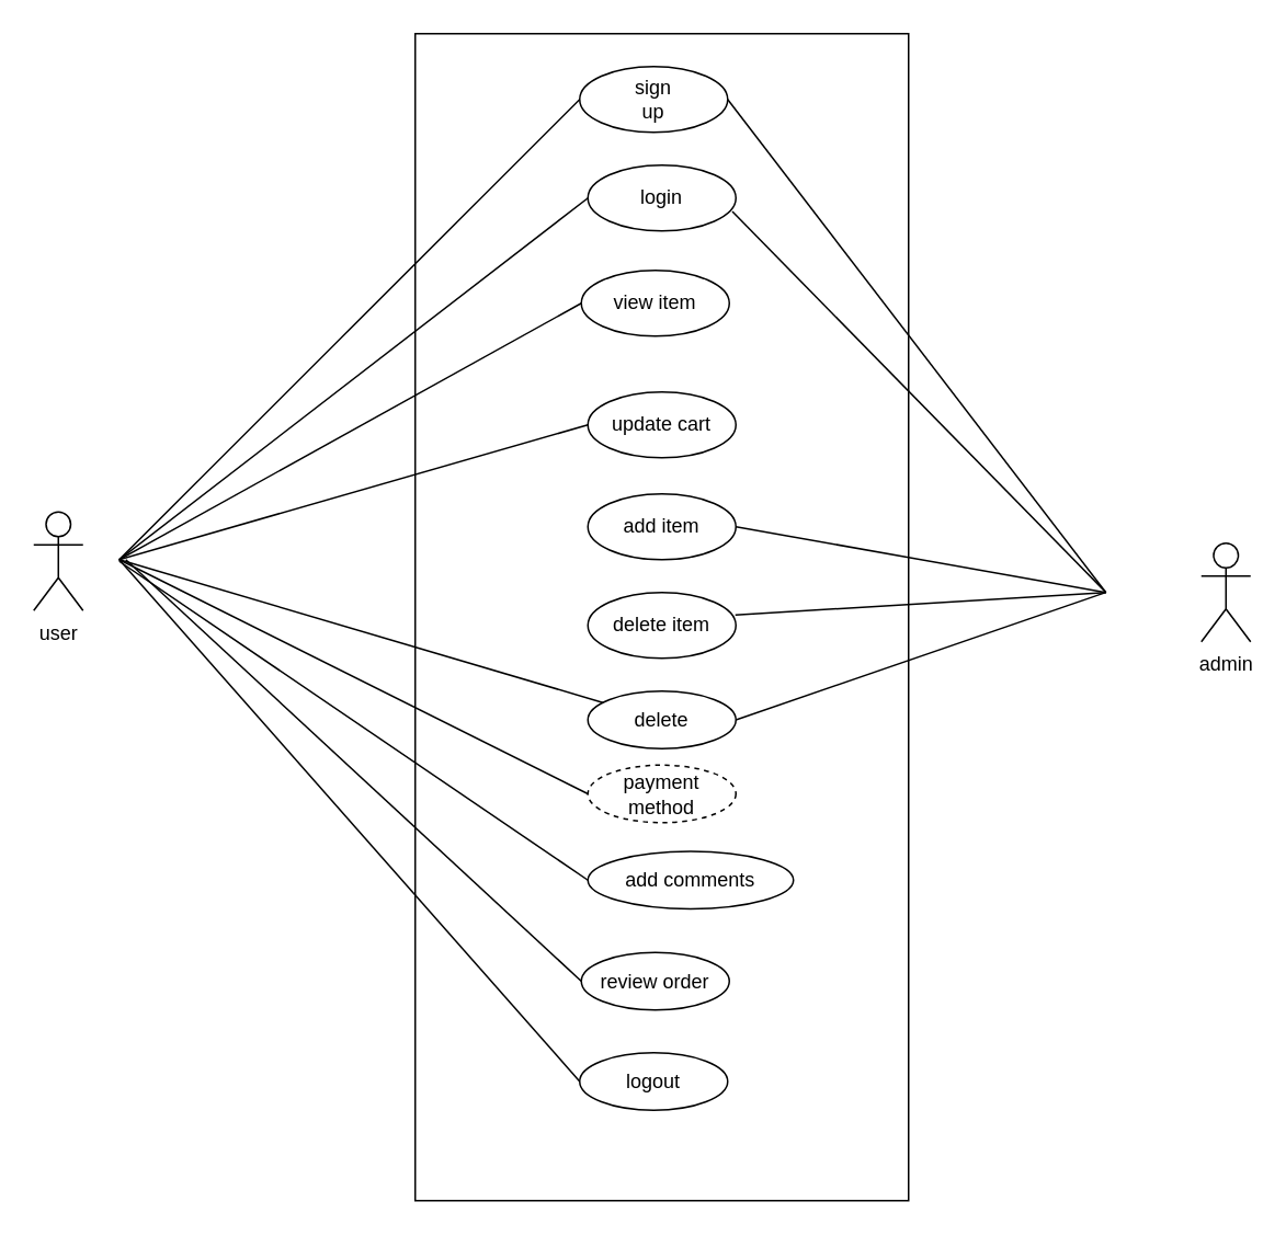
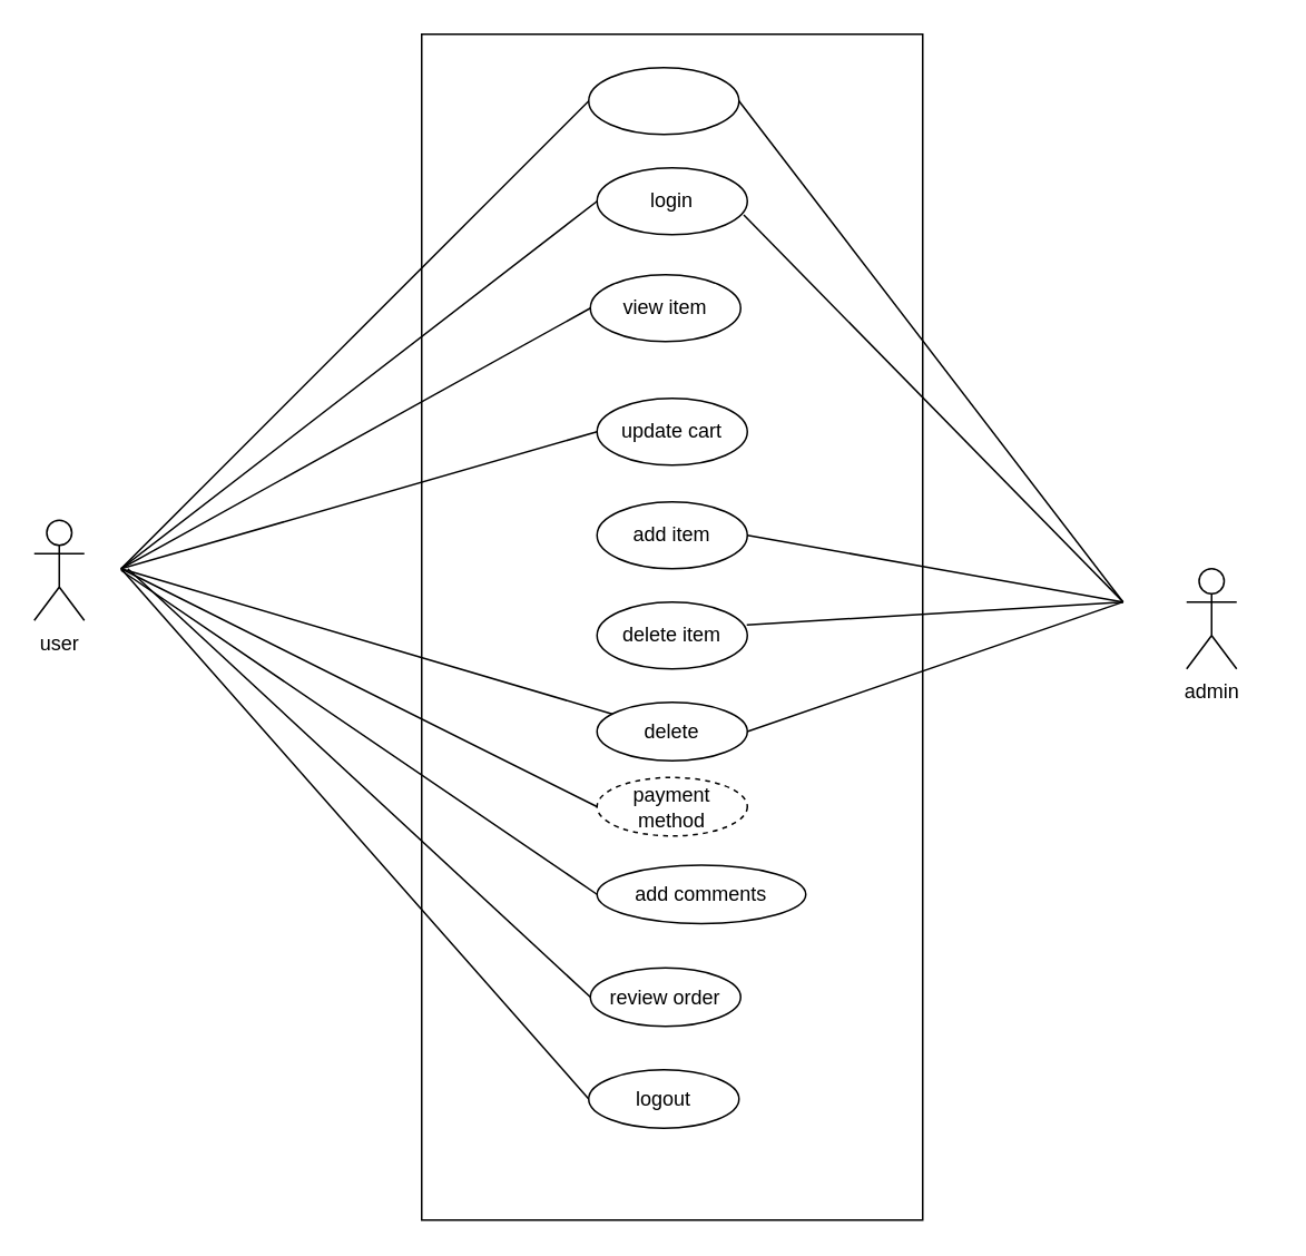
  <mxCell id="0" />
  <mxCell id="1" parent="0" />
  <mxCell id="2" value="" style="verticalLabelPosition=bottom;verticalAlign=top;html=1;shape=mxgraph.basic.rect;fillColor=#ffffff;fillColor2=none;strokeColor=#000000;strokeWidth=1;size=20;indent=5;" parent="1" vertex="1"><mxGeometry x="252" y="20" width="300" height="710" as="geometry" /></mxCell>
  <mxCell id="3" value="user" style="shape=umlActor;verticalLabelPosition=bottom;labelBackgroundColor=#ffffff;verticalAlign=top;html=1;outlineConnect=0;" parent="1" vertex="1"><mxGeometry x="20" y="311" width="30" height="60" as="geometry" /></mxCell>
- <mxCell id="4" value="admin" style="shape=umlActor;verticalLabelPosition=bottom;labelBackgroundColor=#ffffff;verticalAlign=top;html=1;outlineConnect=0;" parent="1" vertex="1"><mxGeometry x="730" y="330" width="30" height="60" as="geometry" /></mxCell>
+ <mxCell id="4" value="admin" style="shape=umlActor;verticalLabelPosition=bottom;labelBackgroundColor=#ffffff;verticalAlign=top;html=1;outlineConnect=0;" parent="1" vertex="1"><mxGeometry x="710" y="340" width="30" height="60" as="geometry" /></mxCell>
  <mxCell id="5" value="" style="ellipse;whiteSpace=wrap;html=1;" parent="1" vertex="1"><mxGeometry x="352" y="40" width="90" height="40" as="geometry" /></mxCell>
- <mxCell id="6" value="sign up" style="text;html=1;strokeColor=none;fillColor=none;align=center;verticalAlign=middle;whiteSpace=wrap;rounded=0;" parent="1" vertex="1"><mxGeometry x="377" y="49.8" width="40" height="20" as="geometry" /></mxCell>
  <mxCell id="7" value="" style="ellipse;whiteSpace=wrap;html=1;" parent="1" vertex="1"><mxGeometry x="357" y="100" width="90" height="40" as="geometry" /></mxCell>
  <mxCell id="8" value="login" style="text;html=1;strokeColor=none;fillColor=none;align=center;verticalAlign=middle;whiteSpace=wrap;rounded=0;" parent="1" vertex="1"><mxGeometry x="382" y="109.8" width="40" height="20" as="geometry" /></mxCell>
  <mxCell id="9" value="" style="endArrow=none;html=1;entryX=0;entryY=0.5;entryDx=0;entryDy=0;" parent="1" target="5" edge="1"><mxGeometry width="50" height="50" relative="1" as="geometry"><mxPoint x="72" y="340" as="sourcePoint" /><mxPoint x="126" y="300" as="targetPoint" /></mxGeometry></mxCell>
  <mxCell id="10" value="" style="endArrow=none;html=1;entryX=0;entryY=0.5;entryDx=0;entryDy=0;" parent="1" target="7" edge="1"><mxGeometry width="50" height="50" relative="1" as="geometry"><mxPoint x="72" y="340" as="sourcePoint" /><mxPoint x="362" y="70" as="targetPoint" /></mxGeometry></mxCell>
  <mxCell id="11" value="" style="endArrow=none;html=1;exitX=1;exitY=0.5;exitDx=0;exitDy=0;" parent="1" source="5" edge="1"><mxGeometry width="50" height="50" relative="1" as="geometry"><mxPoint x="609" y="270" as="sourcePoint" /><mxPoint x="672" y="360" as="targetPoint" /></mxGeometry></mxCell>
  <mxCell id="12" value="" style="endArrow=none;html=1;exitX=0.976;exitY=0.705;exitDx=0;exitDy=0;exitPerimeter=0;entryX=0;entryY=0.5;entryDx=0;entryDy=0;entryPerimeter=0;" parent="1" source="7" edge="1"><mxGeometry width="50" height="50" relative="1" as="geometry"><mxPoint x="433.5" y="80" as="sourcePoint" /><mxPoint x="672" y="359.9" as="targetPoint" /></mxGeometry></mxCell>
  <mxCell id="13" value="view item" style="ellipse;whiteSpace=wrap;html=1;" parent="1" vertex="1"><mxGeometry x="353" y="164" width="90" height="40" as="geometry" /></mxCell>
  <mxCell id="14" value="" style="endArrow=none;html=1;entryX=0;entryY=0.5;entryDx=0;entryDy=0;" parent="1" target="13" edge="1"><mxGeometry width="50" height="50" relative="1" as="geometry"><mxPoint x="72" y="340" as="sourcePoint" /><mxPoint x="347" y="200" as="targetPoint" /></mxGeometry></mxCell>
  <mxCell id="15" value="update cart" style="ellipse;whiteSpace=wrap;html=1;" parent="1" vertex="1"><mxGeometry x="357" y="238" width="90" height="40" as="geometry" /></mxCell>
  <mxCell id="16" value="" style="endArrow=none;html=1;entryX=0;entryY=0.5;entryDx=0;entryDy=0;" parent="1" target="15" edge="1"><mxGeometry width="50" height="50" relative="1" as="geometry"><mxPoint x="72" y="340" as="sourcePoint" /><mxPoint x="363" y="194" as="targetPoint" /></mxGeometry></mxCell>
  <mxCell id="17" value="delete item" style="ellipse;whiteSpace=wrap;html=1;" parent="1" vertex="1"><mxGeometry x="357" y="360" width="90" height="40" as="geometry" /></mxCell>
  <mxCell id="18" value="" style="endArrow=none;html=1;exitX=0.996;exitY=0.34;exitDx=0;exitDy=0;exitPerimeter=0;" parent="1" source="17" edge="1"><mxGeometry width="50" height="50" relative="1" as="geometry"><mxPoint x="454.84" y="138.2" as="sourcePoint" /><mxPoint x="672" y="360" as="targetPoint" /></mxGeometry></mxCell>
  <mxCell id="19" value="add item" style="ellipse;whiteSpace=wrap;html=1;" parent="1" vertex="1"><mxGeometry x="357" y="300" width="90" height="40" as="geometry" /></mxCell>
  <mxCell id="20" value="" style="endArrow=none;html=1;exitX=1;exitY=0.5;exitDx=0;exitDy=0;" parent="1" source="19" edge="1"><mxGeometry width="50" height="50" relative="1" as="geometry"><mxPoint x="456.64" y="398.6" as="sourcePoint" /><mxPoint x="672" y="360" as="targetPoint" /></mxGeometry></mxCell>
  <mxCell id="21" value="delete" style="ellipse;whiteSpace=wrap;html=1;" parent="1" vertex="1"><mxGeometry x="357" y="420" width="90" height="35" as="geometry" /></mxCell>
  <mxCell id="22" value="" style="endArrow=none;html=1;" parent="1" target="21" edge="1"><mxGeometry width="50" height="50" relative="1" as="geometry"><mxPoint x="72" y="340" as="sourcePoint" /><mxPoint x="367" y="268" as="targetPoint" /></mxGeometry></mxCell>
  <mxCell id="23" value="payment method" style="ellipse;whiteSpace=wrap;html=1;dashed=1;" parent="1" vertex="1"><mxGeometry x="357" y="465" width="90" height="35" as="geometry" /></mxCell>
  <mxCell id="24" value="" style="endArrow=none;html=1;exitX=1;exitY=0.5;exitDx=0;exitDy=0;entryX=0;entryY=0.5;entryDx=0;entryDy=0;entryPerimeter=0;" parent="1" source="21" edge="1"><mxGeometry width="50" height="50" relative="1" as="geometry"><mxPoint x="456.64" y="383.6" as="sourcePoint" /><mxPoint x="672" y="359.9" as="targetPoint" /></mxGeometry></mxCell>
  <mxCell id="25" value="" style="endArrow=none;html=1;entryX=0;entryY=0.5;entryDx=0;entryDy=0;" parent="1" target="23" edge="1"><mxGeometry width="50" height="50" relative="1" as="geometry"><mxPoint x="72" y="340" as="sourcePoint" /><mxPoint x="352" y="483" as="targetPoint" /></mxGeometry></mxCell>
  <mxCell id="26" value="" style="endArrow=none;html=1;entryX=0;entryY=0.5;entryDx=0;entryDy=0;" parent="1" target="27" edge="1"><mxGeometry width="50" height="50" relative="1" as="geometry"><mxPoint x="72" y="340" as="sourcePoint" /><mxPoint x="375.64" y="498.205" as="targetPoint" /></mxGeometry></mxCell>
  <mxCell id="27" value="logout" style="ellipse;whiteSpace=wrap;html=1;" parent="1" vertex="1"><mxGeometry x="352" y="640" width="90" height="35" as="geometry" /></mxCell>
  <mxCell id="28" value="review order" style="ellipse;whiteSpace=wrap;html=1;" vertex="1" parent="1"><mxGeometry x="353" y="579" width="90" height="35" as="geometry" /></mxCell>
  <mxCell id="29" value="" style="endArrow=none;html=1;entryX=0;entryY=0.5;entryDx=0;entryDy=0;" edge="1" parent="1" target="28"><mxGeometry width="50" height="50" relative="1" as="geometry"><mxPoint x="76" y="340" as="sourcePoint" /><mxPoint x="357" y="597.5" as="targetPoint" /></mxGeometry></mxCell>
  <mxCell id="30" value="add comments" style="ellipse;whiteSpace=wrap;html=1;" vertex="1" parent="1"><mxGeometry x="357" y="517.5" width="125" height="35" as="geometry" /></mxCell>
  <mxCell id="31" value="" style="endArrow=none;html=1;entryX=0;entryY=0.5;entryDx=0;entryDy=0;" edge="1" parent="1" target="30"><mxGeometry width="50" height="50" relative="1" as="geometry"><mxPoint x="72" y="341" as="sourcePoint" /><mxPoint x="357" y="483.5" as="targetPoint" /></mxGeometry></mxCell>
